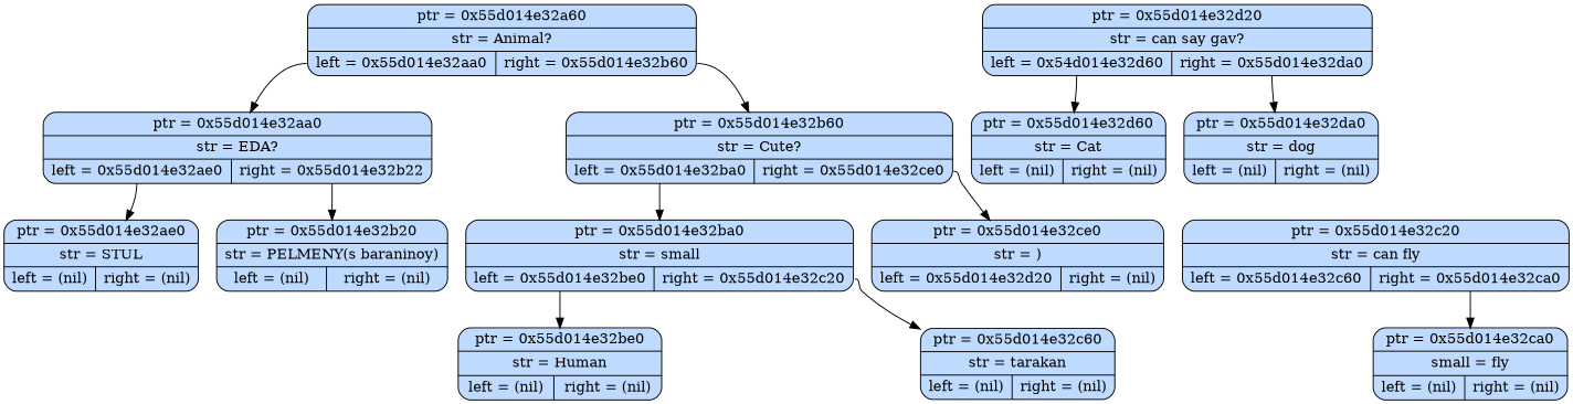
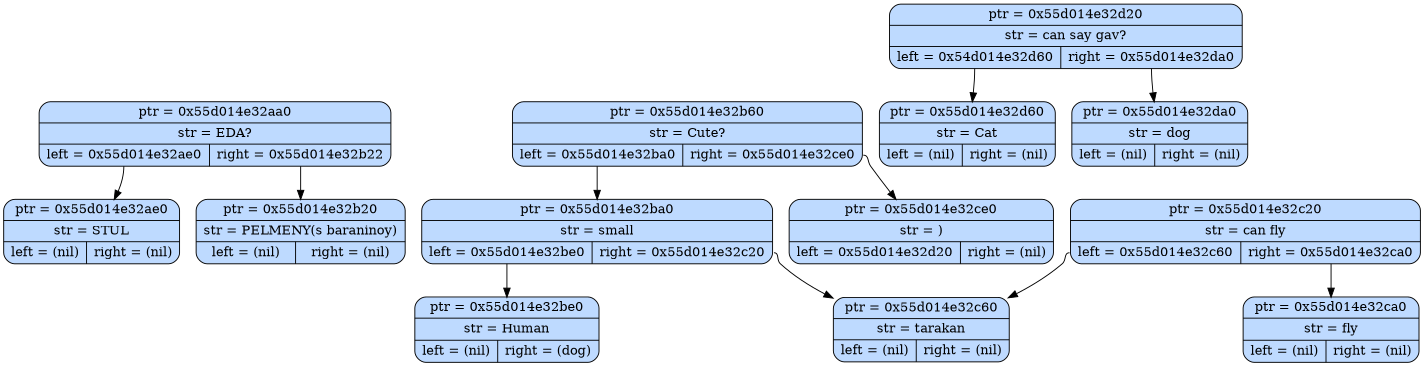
  digraph {
    node [fillcolor="#BEDAFF" shape=Mrecord style=filled]
    edge [tailport=f0]
-   n1 [label=" {ptr = 0x55d014e32a60 | str = Animal? | {<f0> left = 0x55d014e32aa0 | <f1> right = 0x55d014e32b60}} "]
    n2 [label=" {ptr = 0x55d014e32aa0 | str = EDA? | {<f0> left = 0x55d014e32ae0 | <f1> right = 0x55d014e32b22}} "]
    n3 [label=" {ptr = 0x55d014e32b60 | str = Cute? | {<f0> left = 0x55d014e32ba0 | <f1> right = 0x55d014e32ce0}} "]
    n4 [label=" {ptr = 0x55d014e32ae0 | str = STUL | {<f0> left = (nil) | <f1> right = (nil)}} "]
    n5 [label=" {ptr = 0x55d014e32b20 | str = PELMENY(s baraninoy) | {<f0> left = (nil) | <f1> right = (nil)}} "]
    n6 [label=" {ptr = 0x55d014e32ba0 | str = small | {<f0> left = 0x55d014e32be0 | <f1> right = 0x55d014e32c20}} "]
    n7 [label=" {ptr = 0x55d014e32ce0 | str = ) | {<f0> left = 0x55d014e32d20 | <f1> right = (nil)}} "]
-   n8 [label=" {ptr = 0x55d014e32be0 | str = Human | {<f0> left = (nil) | <f1> right = (nil)}} "]
+   n8 [label=" {ptr = 0x55d014e32be0 | str = Human | {<f0> left = (nil) | <f1> right = (dog)}} "]
    n9 [label=" {ptr = 0x55d014e32c60 | str = tarakan | {<f0> left = (nil) | <f1> right = (nil)}} "]
    n10 [label=" {ptr = 0x55d014e32c20 | str = can fly | {<f0> left = 0x55d014e32c60 | <f1> right = 0x55d014e32ca0}} "]
-   n11 [label=" {ptr = 0x55d014e32ca0 | small = fly | {<f0> left = (nil) | <f1> right = (nil)}} "]
+   n11 [label=" {ptr = 0x55d014e32ca0 | str = fly | {<f0> left = (nil) | <f1> right = (nil)}} "]
    n12 [label=" {ptr = 0x55d014e32d20 | str = can say gav? | {<f0> left = 0x54d014e32d60 | <f1> right = 0x55d014e32da0}} "]
    n13 [label=" {ptr = 0x55d014e32d60 | str = Cat | {<f0> left = (nil) | <f1> right = (nil)}} "]
    n14 [label=" {ptr = 0x55d014e32da0 | str = dog | {<f0> left = (nil) | <f1> right = (nil)}} "]
-   n1 -> n2
-   n1 -> n3 [tailport=f1]
    n2 -> n4
    n2 -> n5 [tailport=f1]
    n3 -> n6
    n3 -> n7 [tailport=f1]
    n6 -> n8
    n6 -> n9 [tailport=f1]
+   n10 -> n9
    n10 -> n11 [tailport=f1]
    n12 -> n13
    n12 -> n14 [tailport=f1]
  }
